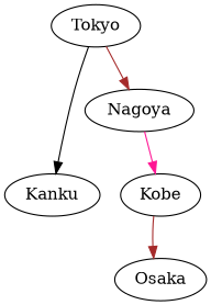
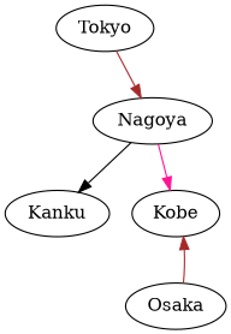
  digraph {
    edge [color=brown]
    n1 [label=Tokyo]
    n2 [label=Nagoya]
    n3 [label=Kanku]
    n4 [label=Kobe]
    n5 [label=Osaka]
    n1 -> n2
-   n1 -> n3 [color=black]
+   n2 -> n3 [color=black]
    n2 -> n4 [color=deeppink]
-   n4 -> n5
+   n5 -> n4
  }
